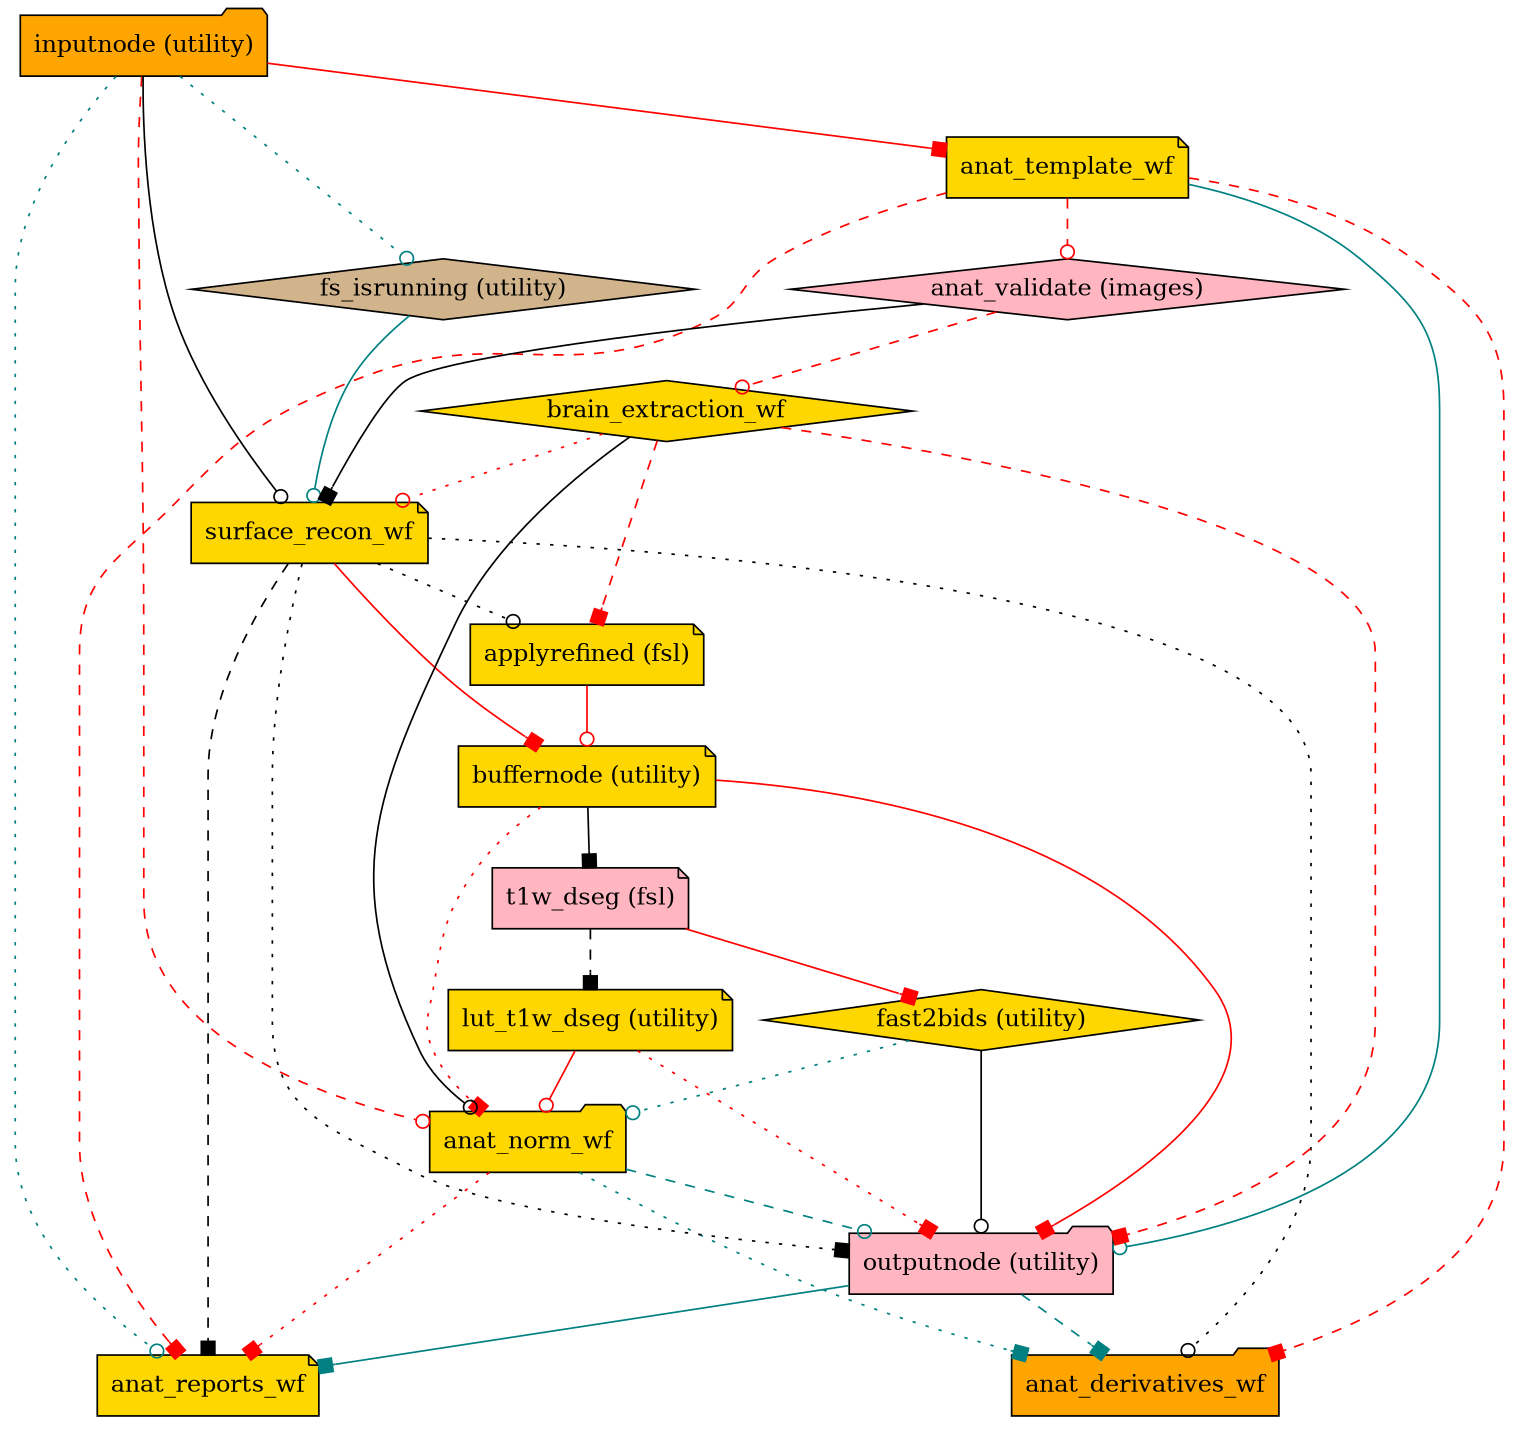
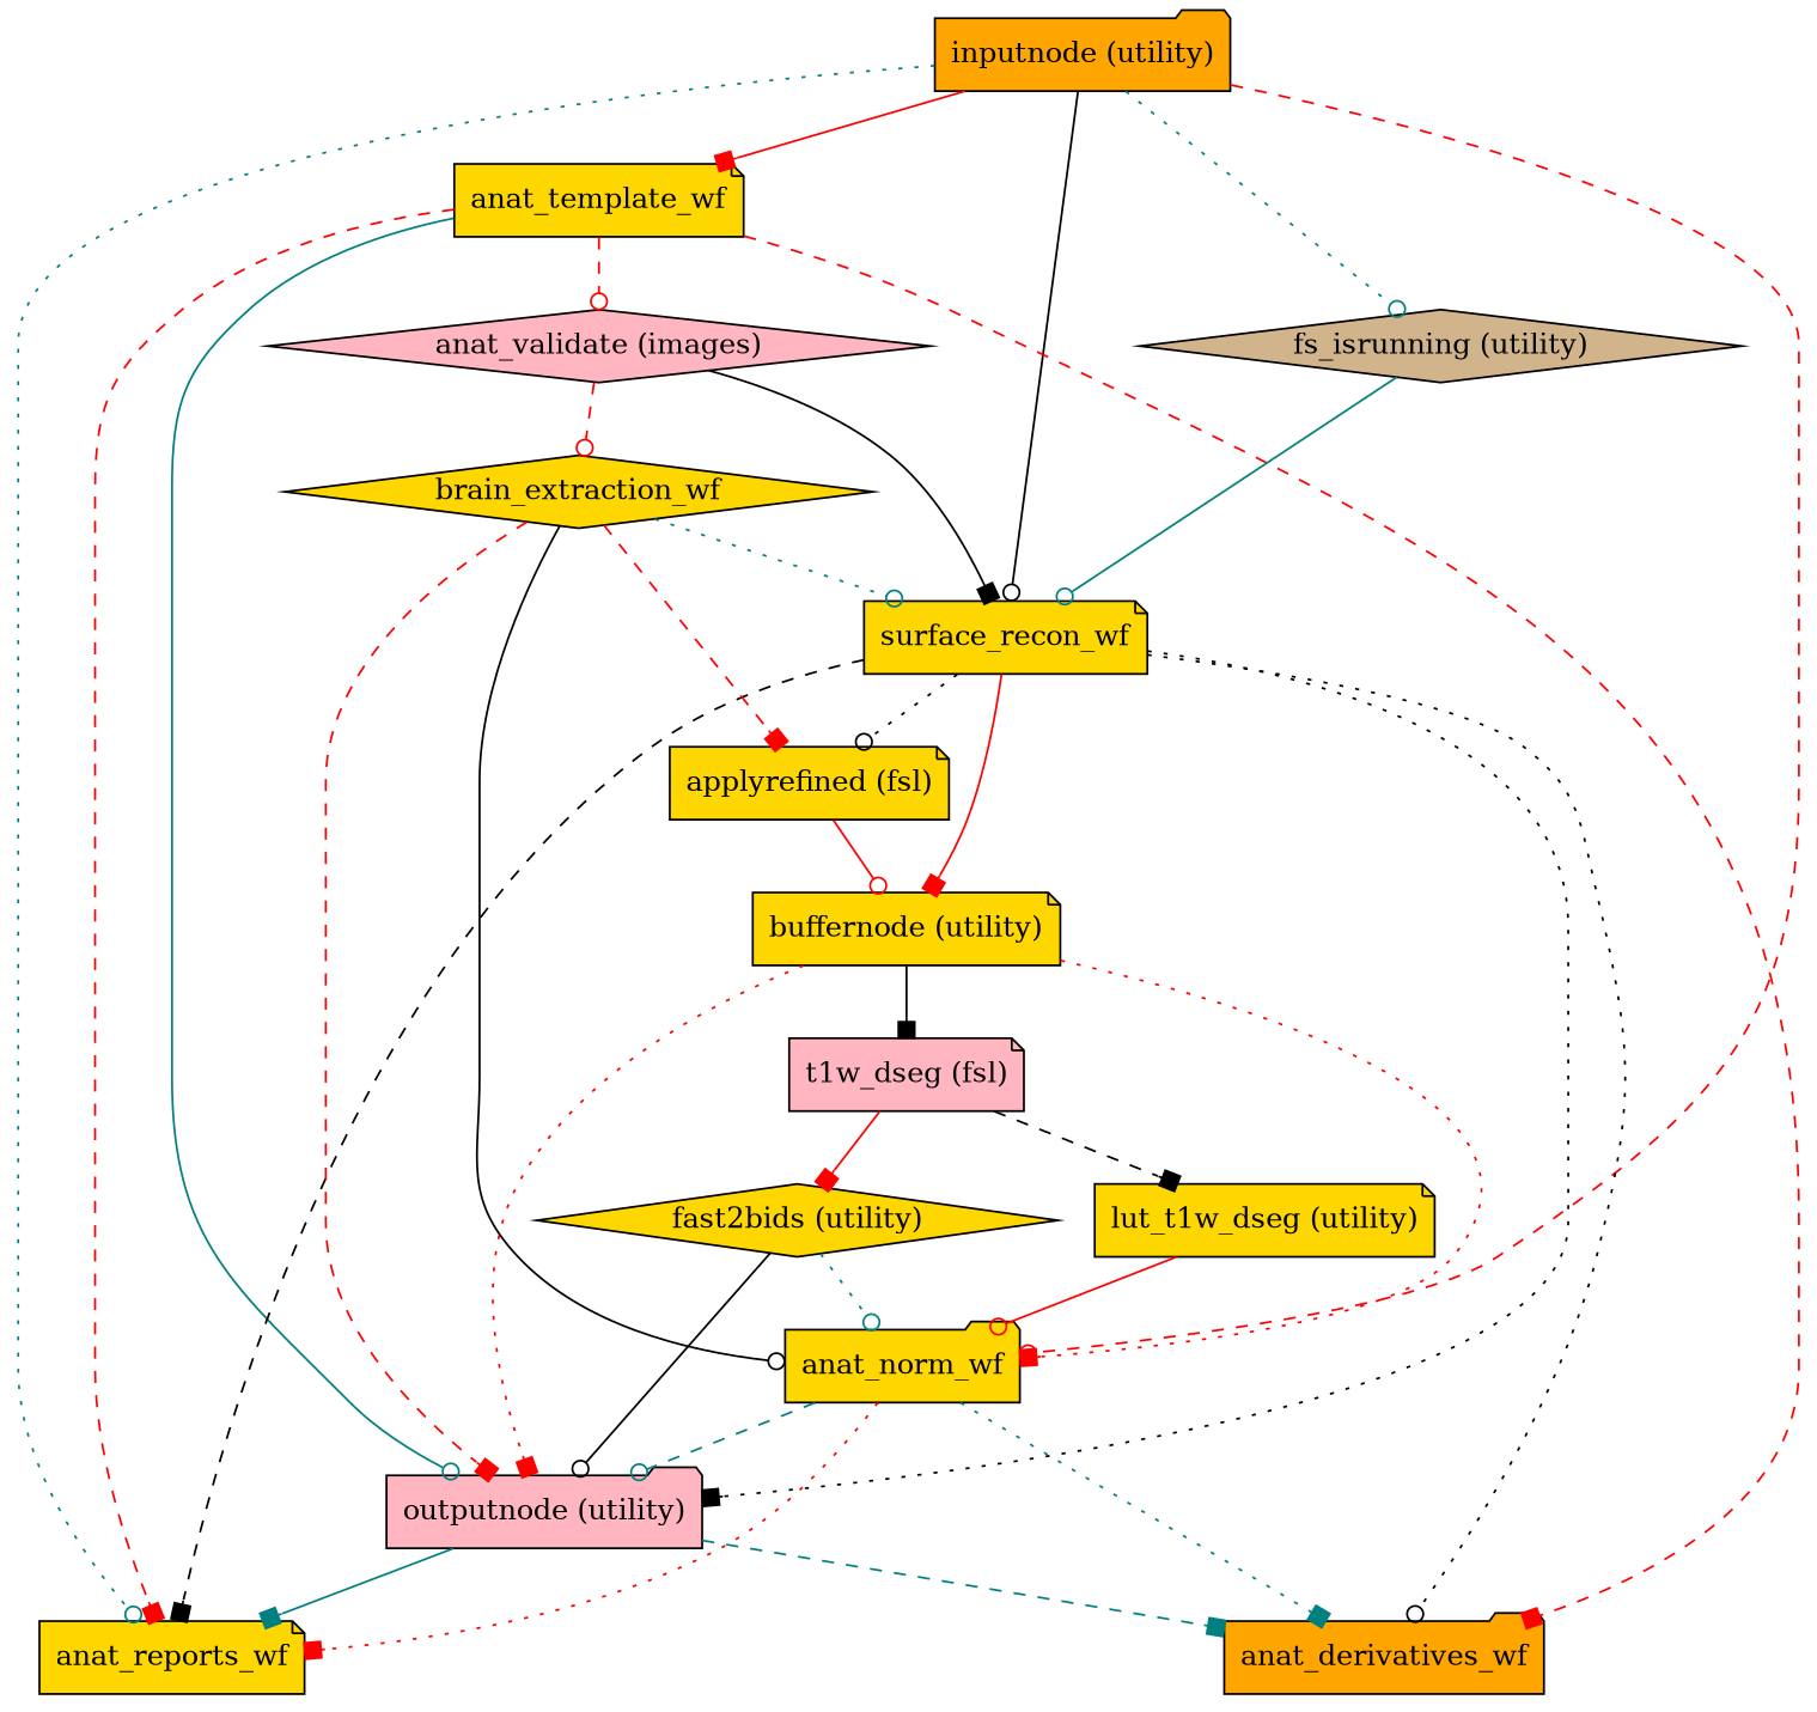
  strict digraph {
    node [fillcolor=gold shape=note style=filled]
    edge [arrowhead=box color=red style=solid]
    "outputnode (utility)" [fillcolor=lightpink shape=folder]
    anat_reports_wf
    anat_derivatives_wf [fillcolor=orange shape=folder]
    "inputnode (utility)" [fillcolor=orange shape=folder]
    anat_template_wf
    anat_norm_wf [shape=folder]
    "fs_isrunning (utility)" [fillcolor=tan shape=diamond]
    surface_recon_wf
    "anat_validate (images)" [fillcolor=lightpink shape=diamond]
    "applyrefined (fsl)"
    "buffernode (utility)"
    brain_extraction_wf [shape=diamond]
    "t1w_dseg (fsl)" [fillcolor=lightpink]
    "lut_t1w_dseg (utility)"
    "fast2bids (utility)" [shape=diamond]
    "outputnode (utility)" -> anat_reports_wf [color=teal]
    "outputnode (utility)" -> anat_derivatives_wf [color=teal style=dashed]
    "inputnode (utility)" -> anat_reports_wf [arrowhead=odot color=teal style=dotted]
    "inputnode (utility)" -> anat_template_wf
    "inputnode (utility)" -> anat_norm_wf [arrowhead=odot style=dashed]
    "inputnode (utility)" -> "fs_isrunning (utility)" [arrowhead=odot color=teal style=dotted]
    "inputnode (utility)" -> surface_recon_wf [arrowhead=odot color=black]
    anat_template_wf -> "outputnode (utility)" [arrowhead=odot color=teal]
    anat_template_wf -> anat_reports_wf [style=dashed]
    anat_template_wf -> anat_derivatives_wf [style=dashed]
    anat_template_wf -> "anat_validate (images)" [arrowhead=odot style=dashed]
    anat_norm_wf -> "outputnode (utility)" [arrowhead=odot color=teal style=dashed]
    anat_norm_wf -> anat_reports_wf [style=dotted]
    anat_norm_wf -> anat_derivatives_wf [color=teal style=dotted]
    "fs_isrunning (utility)" -> surface_recon_wf [arrowhead=odot color=teal]
    surface_recon_wf -> "outputnode (utility)" [color=black style=dotted]
    surface_recon_wf -> anat_reports_wf [color=black style=dashed]
    surface_recon_wf -> anat_derivatives_wf [arrowhead=odot color=black style=dotted]
    surface_recon_wf -> "applyrefined (fsl)" [arrowhead=odot color=black style=dotted]
    surface_recon_wf -> "buffernode (utility)"
    "anat_validate (images)" -> surface_recon_wf [color=black]
    "anat_validate (images)" -> brain_extraction_wf [arrowhead=odot style=dashed]
    "applyrefined (fsl)" -> "buffernode (utility)" [arrowhead=odot]
-   "buffernode (utility)" -> "outputnode (utility)"
+   "buffernode (utility)" -> "outputnode (utility)" [style=dotted]
    "buffernode (utility)" -> anat_norm_wf [style=dotted]
    "buffernode (utility)" -> "t1w_dseg (fsl)" [color=black]
    brain_extraction_wf -> "outputnode (utility)" [style=dashed]
    brain_extraction_wf -> anat_norm_wf [arrowhead=odot color=black]
-   brain_extraction_wf -> surface_recon_wf [arrowhead=odot style=dotted]
+   brain_extraction_wf -> surface_recon_wf [arrowhead=odot color=teal style=dotted]
    brain_extraction_wf -> "applyrefined (fsl)" [style=dashed]
    "t1w_dseg (fsl)" -> "lut_t1w_dseg (utility)" [color=black style=dashed]
    "t1w_dseg (fsl)" -> "fast2bids (utility)"
-   "lut_t1w_dseg (utility)" -> "outputnode (utility)" [style=dotted]
    "lut_t1w_dseg (utility)" -> anat_norm_wf [arrowhead=odot]
    "fast2bids (utility)" -> "outputnode (utility)" [arrowhead=odot color=black]
    "fast2bids (utility)" -> anat_norm_wf [arrowhead=odot color=teal style=dotted]
  }
